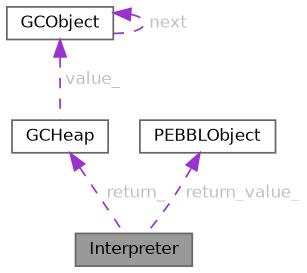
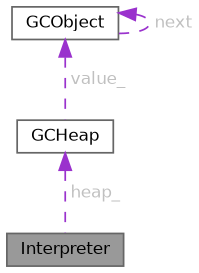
  digraph {
    node [color=gray40 fillcolor=white fontname=Helvetica fontsize=10 shape=box style=filled]
    edge [color=darkorchid3 dir=back fontcolor=grey fontname=Helvetica fontsize=10 labelfontname=Helvetica labelfontsize=10 style=dashed]
    n1 [fillcolor=grey60 fontcolor=black height=0.2 label=Interpreter width=0.4]
    n2 [height=0.2 label=GCHeap width=0.4]
    n3 [height=0.2 label=GCObject width=0.4]
-   n4 [height=0.2 label=PEBBLObject width=0.4]
-   n2 -> n1 [label=" return_"]
+   n2 -> n1 [label=" heap_"]
    n3 -> n2 [label=" value_"]
    n3 -> n3 [label=" next"]
-   n4 -> n1 [label=" return_value_"]
  }
